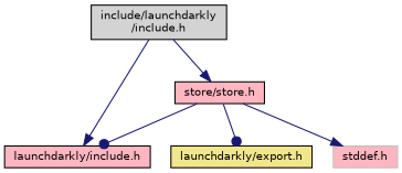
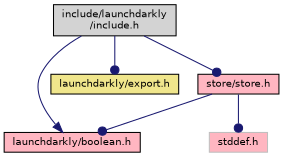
  digraph {
    node [color=black fillcolor=lightpink fontname=Helvetica fontsize=10 shape=record style=filled]
    edge [arrowhead=dot color=midnightblue fontname=Helvetica fontsize=10 labelfontname=Helvetica labelfontsize=10 style=solid]
    n1 [fillcolor=lightgrey fontcolor=black height=0.2 label="include/launchdarkly\l/include.h" width=0.4]
-   n2 [height=0.2 label="launchdarkly/include.h" width=0.4]
+   n2 [height=0.2 label="launchdarkly/boolean.h" width=0.4]
    n3 [fillcolor=khaki height=0.2 label="launchdarkly/export.h" width=0.4]
    n4 [height=0.2 label="store/store.h" width=0.4]
    n5 [color=grey75 height=0.2 label="stddef.h" width=0.4]
    n1 -> n2 [arrowhead=normal]
-   n4 -> n3
-   n1 -> n4 [arrowhead=normal]
+   n1 -> n3
+   n1 -> n4
    n4 -> n2
-   n4 -> n5 [arrowhead=normal]
+   n4 -> n5
  }
